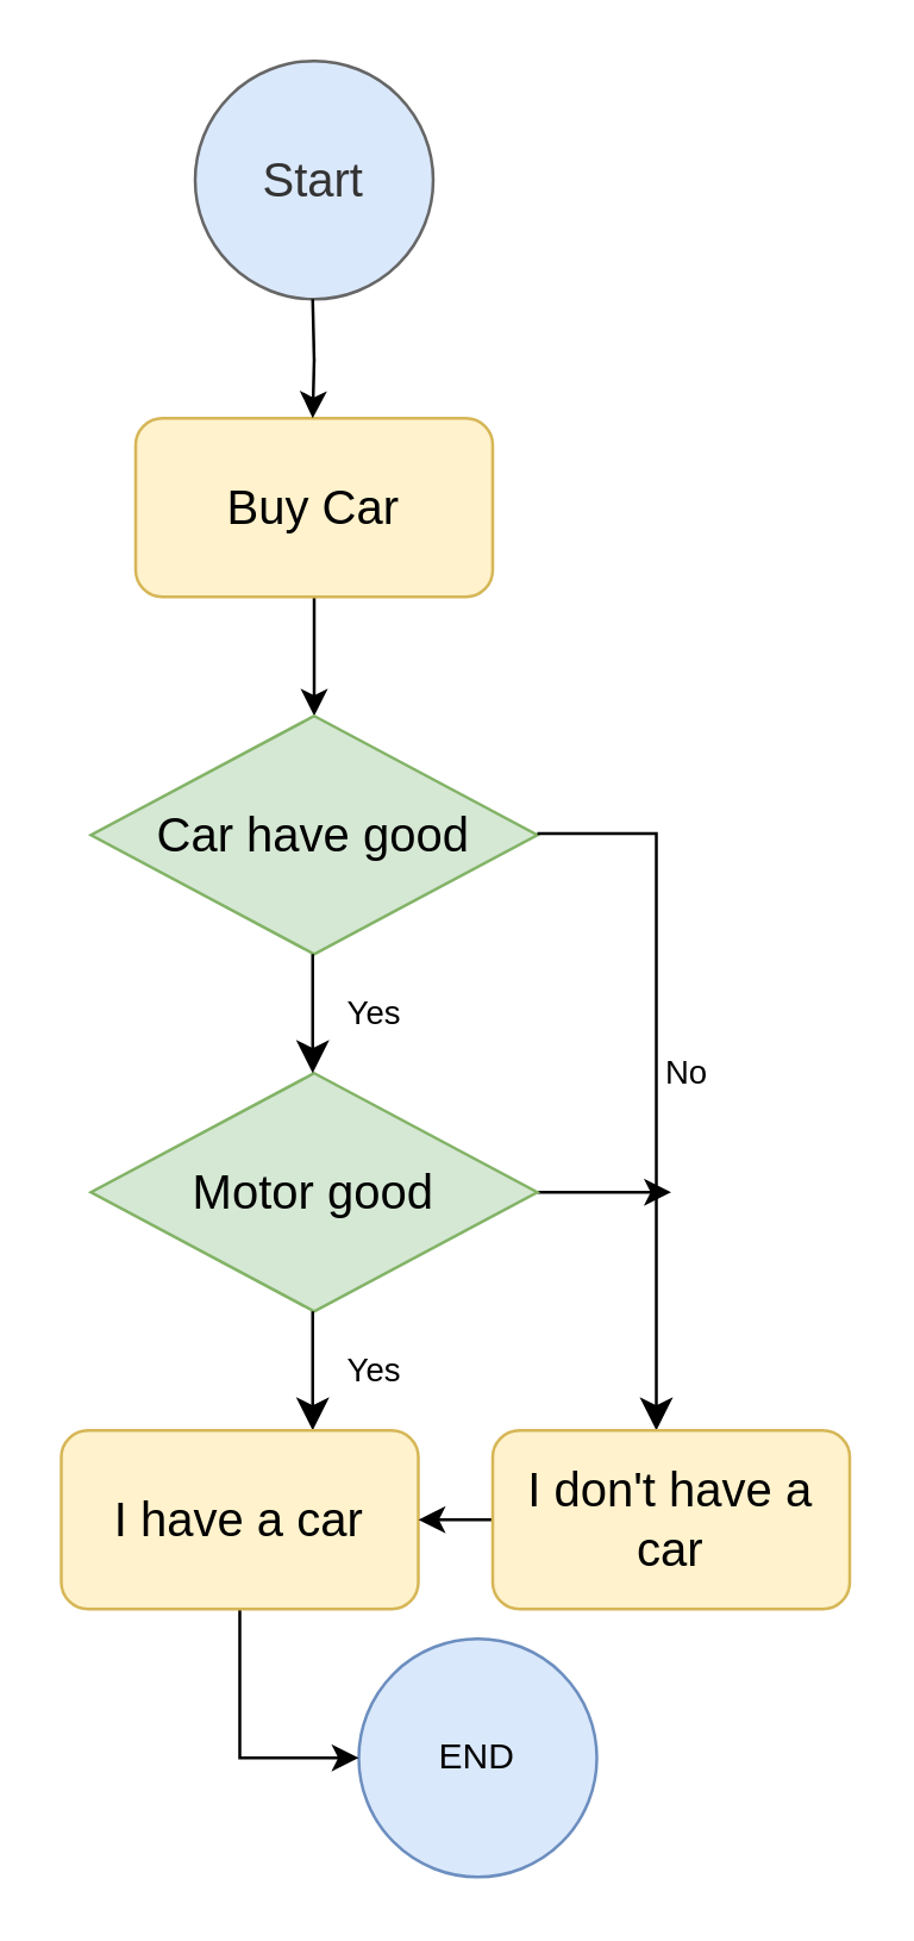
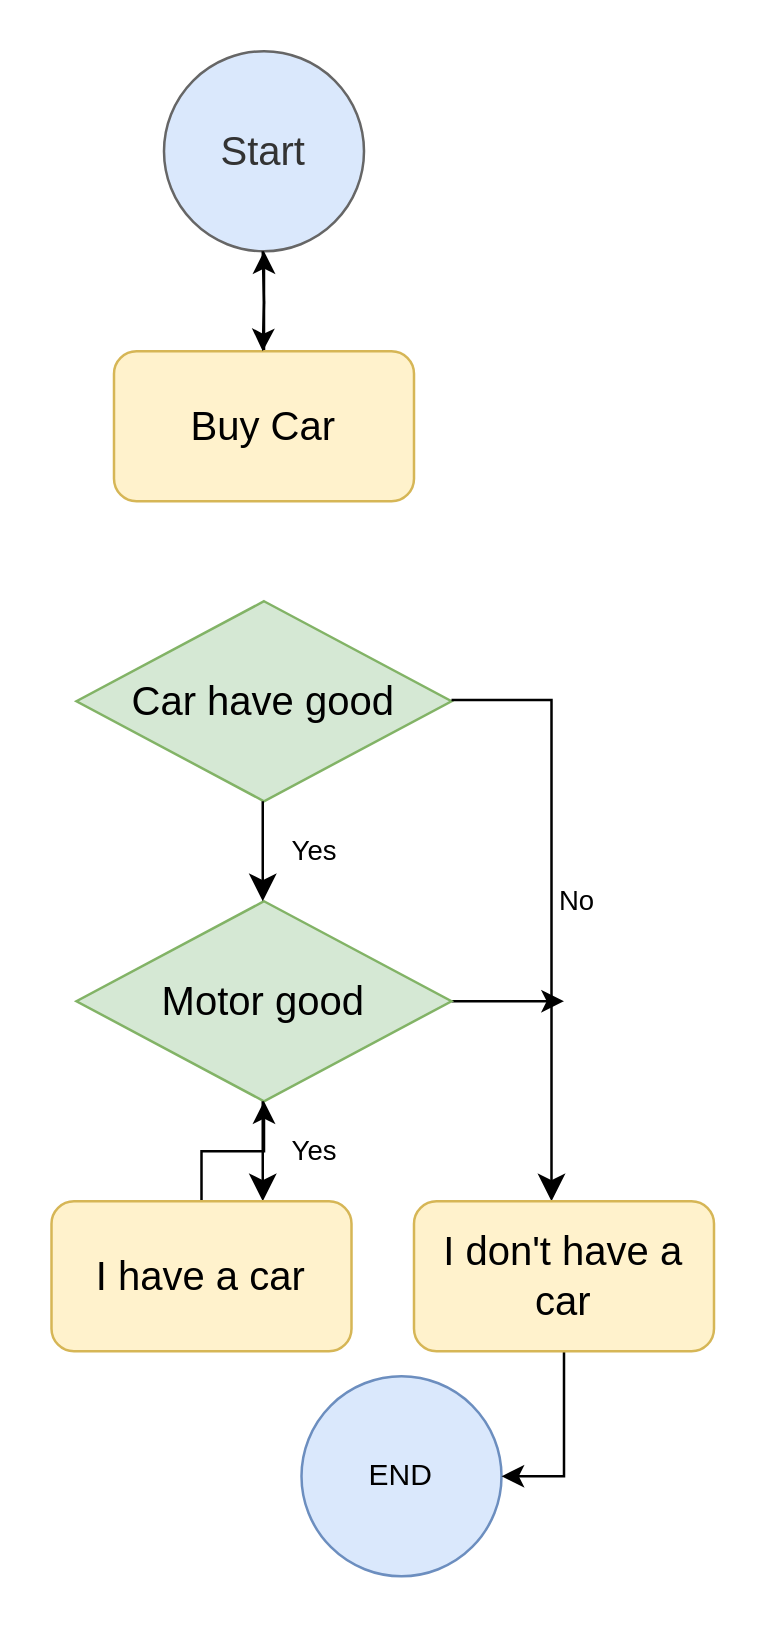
  <mxCell id="0" />
  <mxCell id="1" parent="0" />
  <mxCell id="2" value="&lt;font style=&quot;font-size: 16px;&quot;&gt;Start&lt;/font&gt;" style="ellipse;whiteSpace=wrap;html=1;aspect=fixed;fillColor=#dae8fc;fontColor=#333333;strokeColor=#666666;" parent="1" vertex="1"><mxGeometry x="65" y="20" width="80" height="80" as="geometry" /></mxCell>
- <mxCell id="3" value="" style="edgeStyle=orthogonalEdgeStyle;rounded=0;orthogonalLoop=1;jettySize=auto;html=1;fontSize=16;" parent="1" source="4" target="5" edge="1"><mxGeometry relative="1" as="geometry" /></mxCell>
+ <mxCell id="3" value="" style="edgeStyle=orthogonalEdgeStyle;rounded=0;orthogonalLoop=1;jettySize=auto;html=1;fontSize=16;" parent="1" source="4" target="2" edge="1"><mxGeometry relative="1" as="geometry" /></mxCell>
  <mxCell id="4" value="Buy Car" style="rounded=1;whiteSpace=wrap;html=1;fontSize=16;fillColor=#fff2cc;strokeColor=#d6b656;" parent="1" vertex="1"><mxGeometry x="45" y="140" width="120" height="60" as="geometry" /></mxCell>
  <mxCell id="5" value="Car have good" style="rhombus;whiteSpace=wrap;html=1;fontSize=16;fillColor=#d5e8d4;strokeColor=#82b366;" parent="1" vertex="1"><mxGeometry x="30" y="240" width="150" height="80" as="geometry" /></mxCell>
  <mxCell id="6" style="rounded=0;orthogonalLoop=1;jettySize=auto;html=1;fontSize=16;" parent="1" source="7" edge="1"><mxGeometry relative="1" as="geometry"><mxPoint x="225" y="400" as="targetPoint" /></mxGeometry></mxCell>
  <mxCell id="7" value="Motor good" style="rhombus;whiteSpace=wrap;html=1;fontSize=16;fillColor=#d5e8d4;strokeColor=#82b366;" parent="1" vertex="1"><mxGeometry x="30" y="360" width="150" height="80" as="geometry" /></mxCell>
  <mxCell id="8" value="" style="edgeStyle=orthogonalEdgeStyle;rounded=0;orthogonalLoop=1;jettySize=auto;html=1;fontSize=16;endArrow=classic;endFill=1;" parent="1" edge="1"><mxGeometry relative="1" as="geometry"><mxPoint x="104.5" y="100" as="sourcePoint" /><mxPoint x="104.5" y="140" as="targetPoint" /></mxGeometry></mxCell>
  <mxCell id="9" value="Yes" style="rounded=0;html=1;jettySize=auto;orthogonalLoop=1;fontSize=11;endArrow=classic;endFill=1;endSize=8;strokeWidth=1;shadow=0;labelBackgroundColor=none;edgeStyle=orthogonalEdgeStyle;" parent="1" edge="1"><mxGeometry y="20" relative="1" as="geometry"><mxPoint as="offset" /><mxPoint x="104.5" y="320" as="sourcePoint" /><mxPoint x="104.5" y="360" as="targetPoint" /><Array as="points"><mxPoint x="105" y="340" /><mxPoint x="105" y="340" /></Array></mxGeometry></mxCell>
  <mxCell id="10" value="Yes" style="rounded=0;html=1;jettySize=auto;orthogonalLoop=1;fontSize=11;endArrow=classic;endFill=1;endSize=8;strokeWidth=1;shadow=0;labelBackgroundColor=none;edgeStyle=orthogonalEdgeStyle;" parent="1" edge="1"><mxGeometry y="20" relative="1" as="geometry"><mxPoint as="offset" /><mxPoint x="104.5" y="440" as="sourcePoint" /><mxPoint x="104.5" y="480" as="targetPoint" /><Array as="points"><mxPoint x="104.5" y="440" /></Array></mxGeometry></mxCell>
  <mxCell id="11" value="No" style="edgeStyle=orthogonalEdgeStyle;rounded=0;html=1;jettySize=auto;orthogonalLoop=1;fontSize=11;endArrow=classic;endFill=1;endSize=8;strokeWidth=1;shadow=0;labelBackgroundColor=none;entryX=0.5;entryY=0;entryDx=0;entryDy=0;" parent="1" edge="1"><mxGeometry y="10" relative="1" as="geometry"><mxPoint as="offset" /><mxPoint x="180" y="279.5" as="sourcePoint" /><mxPoint x="220" y="480" as="targetPoint" /><Array as="points"><mxPoint x="220" y="280" /></Array></mxGeometry></mxCell>
  <mxCell id="12" value="END" style="ellipse;whiteSpace=wrap;html=1;aspect=fixed;fillColor=#dae8fc;strokeColor=#6c8ebf;" vertex="1" parent="1"><mxGeometry x="120" y="550" width="80" height="80" as="geometry" /></mxCell>
- <mxCell id="13" style="edgeStyle=orthogonalEdgeStyle;rounded=0;orthogonalLoop=1;jettySize=auto;html=1;entryX=0;entryY=0.5;entryDx=0;entryDy=0;" edge="1" parent="1" source="14" target="12"><mxGeometry relative="1" as="geometry" /></mxCell>
+ <mxCell id="13" style="edgeStyle=orthogonalEdgeStyle;rounded=0;orthogonalLoop=1;jettySize=auto;html=1;" edge="1" parent="1" source="14" target="7"><mxGeometry relative="1" as="geometry" /></mxCell>
  <mxCell id="14" value="I have a car" style="rounded=1;whiteSpace=wrap;html=1;fontSize=16;fillColor=#fff2cc;strokeColor=#d6b656;" vertex="1" parent="1"><mxGeometry x="20" y="480" width="120" height="60" as="geometry" /></mxCell>
- <mxCell id="15" style="edgeStyle=orthogonalEdgeStyle;rounded=0;orthogonalLoop=1;jettySize=auto;html=1;" edge="1" parent="1" source="16" target="14"><mxGeometry relative="1" as="geometry" /></mxCell>
+ <mxCell id="15" style="edgeStyle=orthogonalEdgeStyle;rounded=0;orthogonalLoop=1;jettySize=auto;html=1;entryX=1;entryY=0.5;entryDx=0;entryDy=0;" edge="1" parent="1" source="16" target="12"><mxGeometry relative="1" as="geometry" /></mxCell>
  <mxCell id="16" value="I don't have a car" style="rounded=1;whiteSpace=wrap;html=1;fontSize=16;fillColor=#fff2cc;strokeColor=#d6b656;" vertex="1" parent="1"><mxGeometry x="165" y="480" width="120" height="60" as="geometry" /></mxCell>
